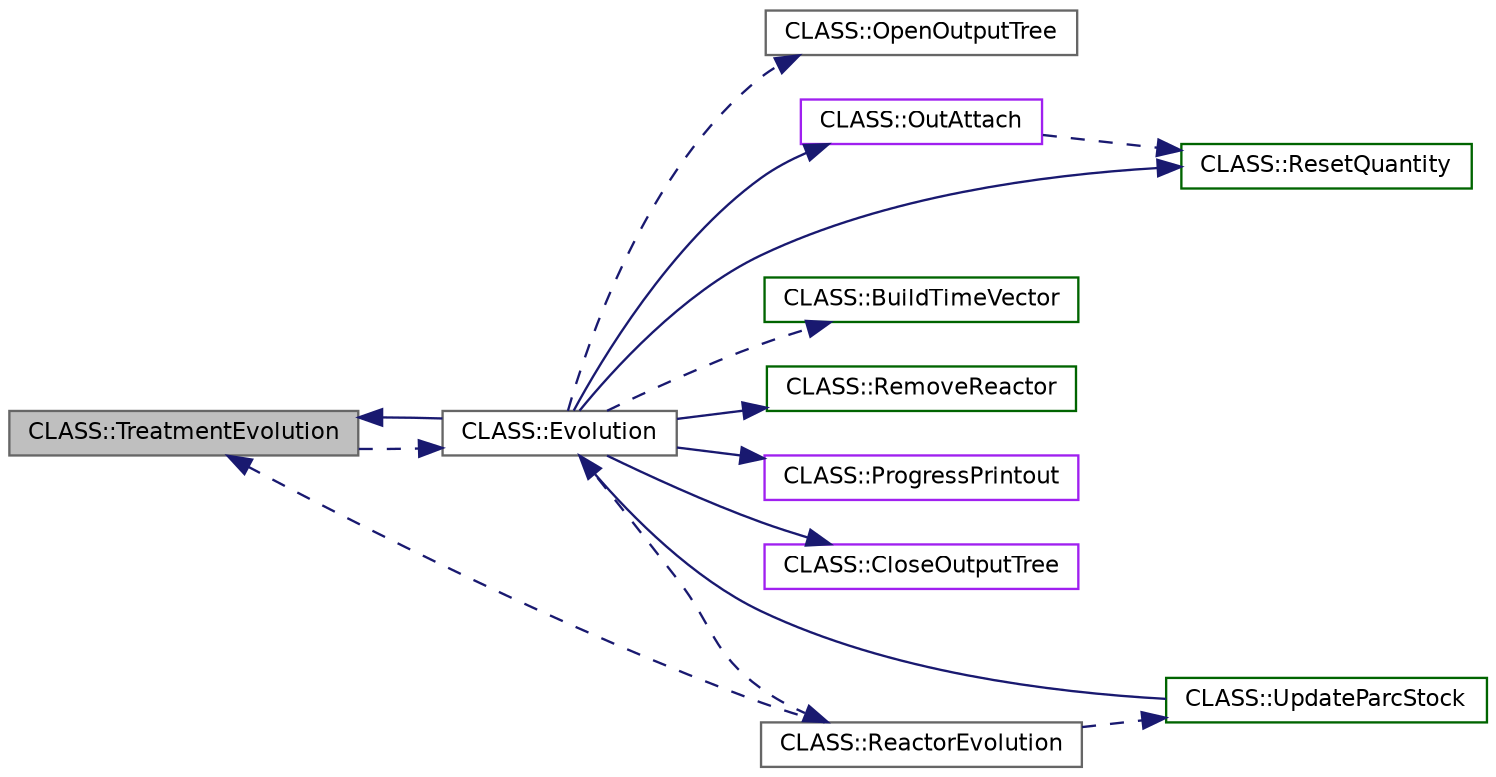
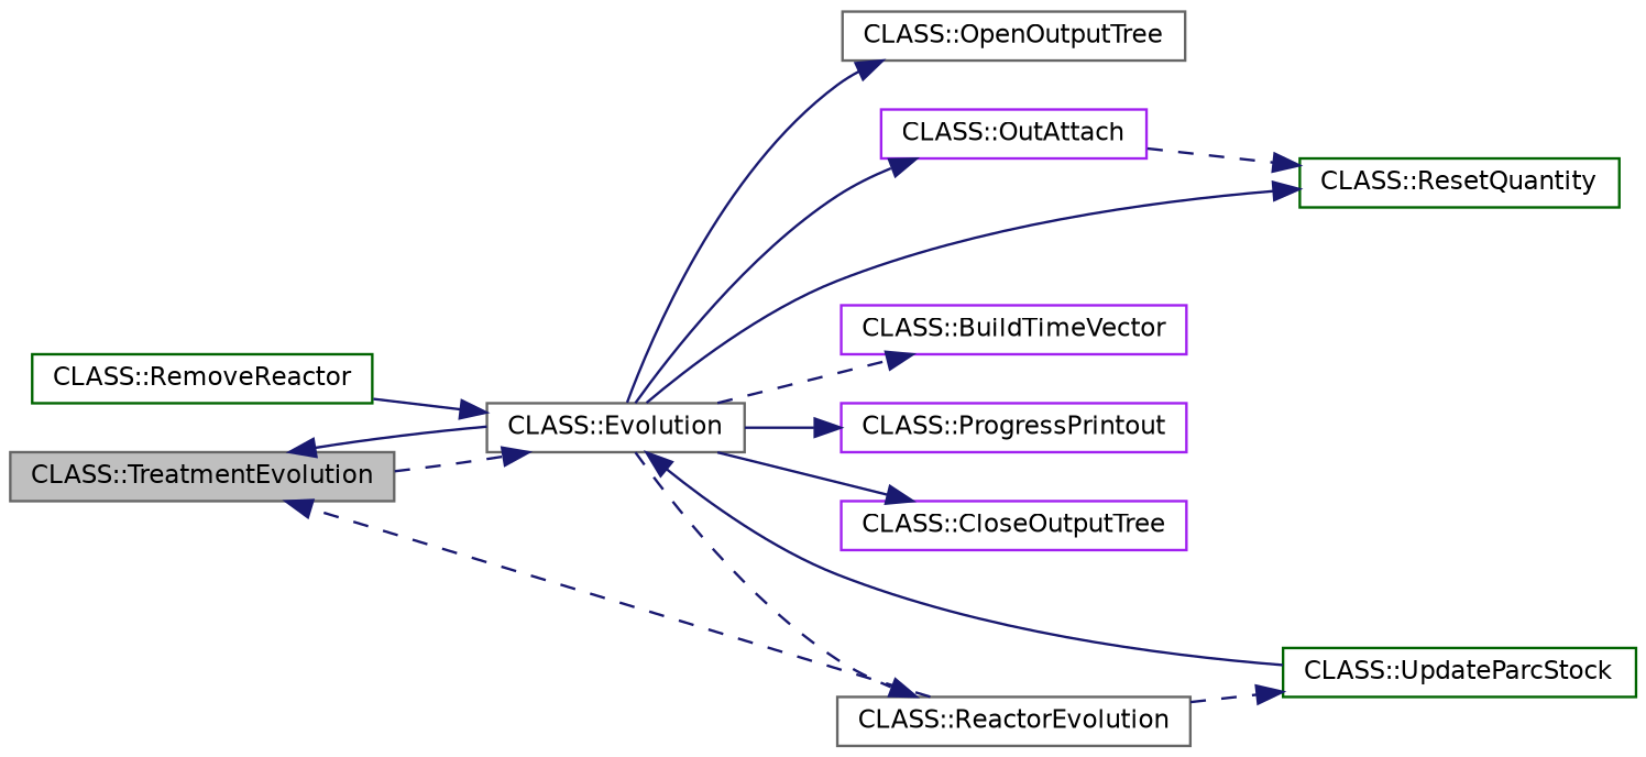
  digraph {
    rankdir=LR
    node [color=gray40 fillcolor=white fontname=Helvetica fontsize=10 shape=record style=filled]
    edge [color=midnightblue fontname=Helvetica fontsize=10 labelfontname=Helvetica labelfontsize=10 style=solid]
    n1 [fillcolor=grey75 fontcolor=black height=0.2 label="CLASS::TreatmentEvolution" width=0.4]
    n2 [height=0.2 label="CLASS::Evolution" width=0.4]
    n3 [height=0.2 label="CLASS::OpenOutputTree" width=0.4]
    n4 [color=purple height=0.2 label="CLASS::OutAttach" width=0.4]
    n5 [color=darkgreen height=0.2 label="CLASS::ResetQuantity" width=0.4]
-   n6 [color=darkgreen height=0.2 label="CLASS::BuildTimeVector" width=0.4]
+   n6 [color=purple height=0.2 label="CLASS::BuildTimeVector" width=0.4]
    n7 [height=0.2 label="CLASS::ReactorEvolution" width=0.4]
    n8 [color=darkgreen height=0.2 label="CLASS::RemoveReactor" width=0.4]
    n9 [color=purple height=0.2 label="CLASS::ProgressPrintout" width=0.4]
    n10 [color=purple height=0.2 label="CLASS::CloseOutputTree" width=0.4]
    n11 [color=darkgreen height=0.2 label="CLASS::UpdateParcStock" width=0.4]
    n1 -> n2 [style=dashed]
    n2 -> n1
-   n2 -> n3 [style=dashed]
+   n2 -> n3
    n2 -> n4
    n2 -> n5
    n2 -> n6 [style=dashed]
    n2 -> n7 [style=dashed]
-   n2 -> n8
+   n8 -> n2
    n2 -> n9
    n2 -> n10
    n4 -> n5 [style=dashed]
    n7 -> n1 [style=dashed]
    n7 -> n11 [style=dashed]
    n11 -> n2
  }
